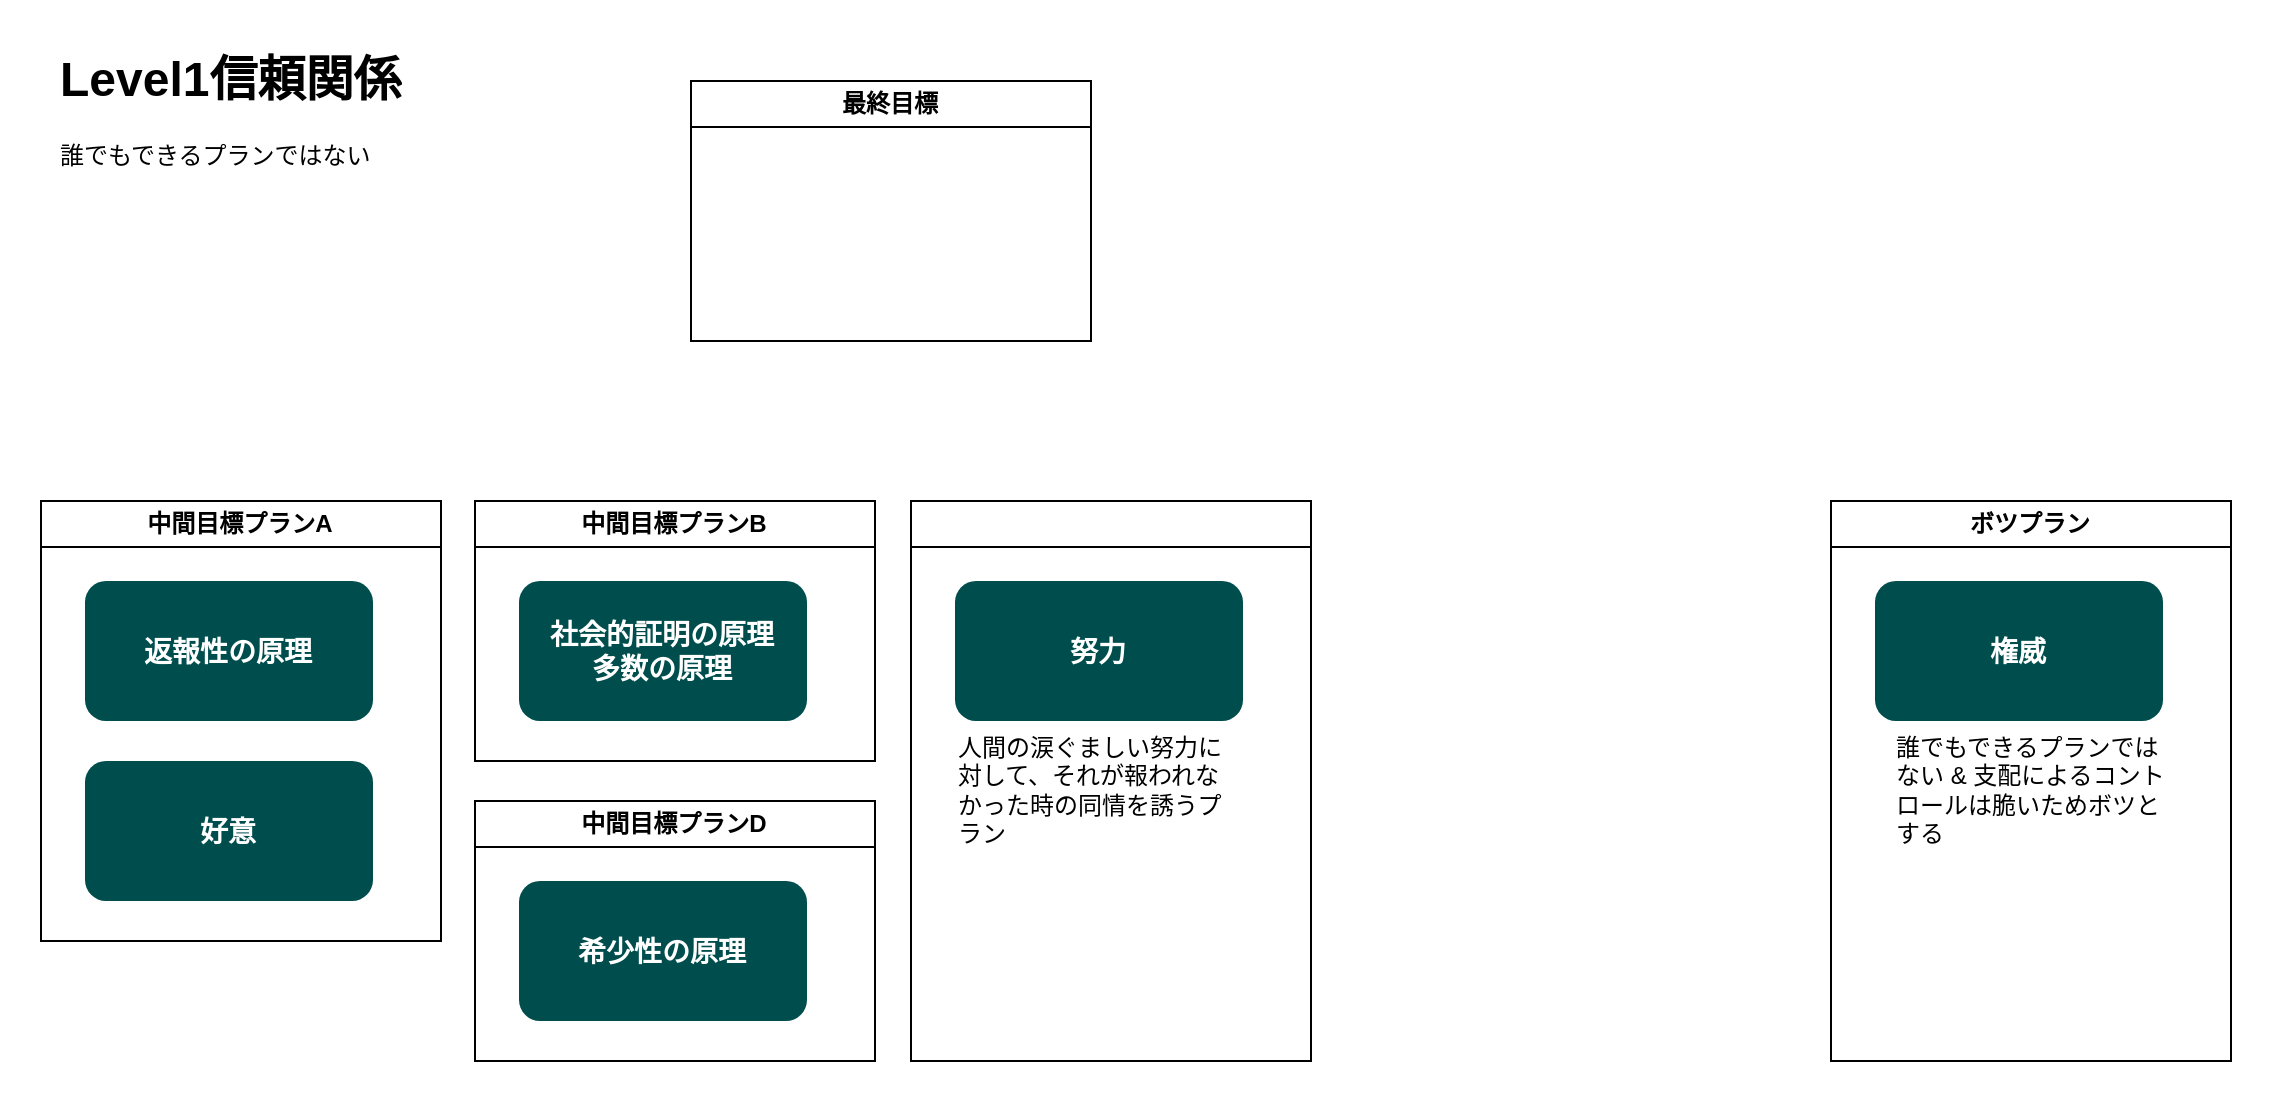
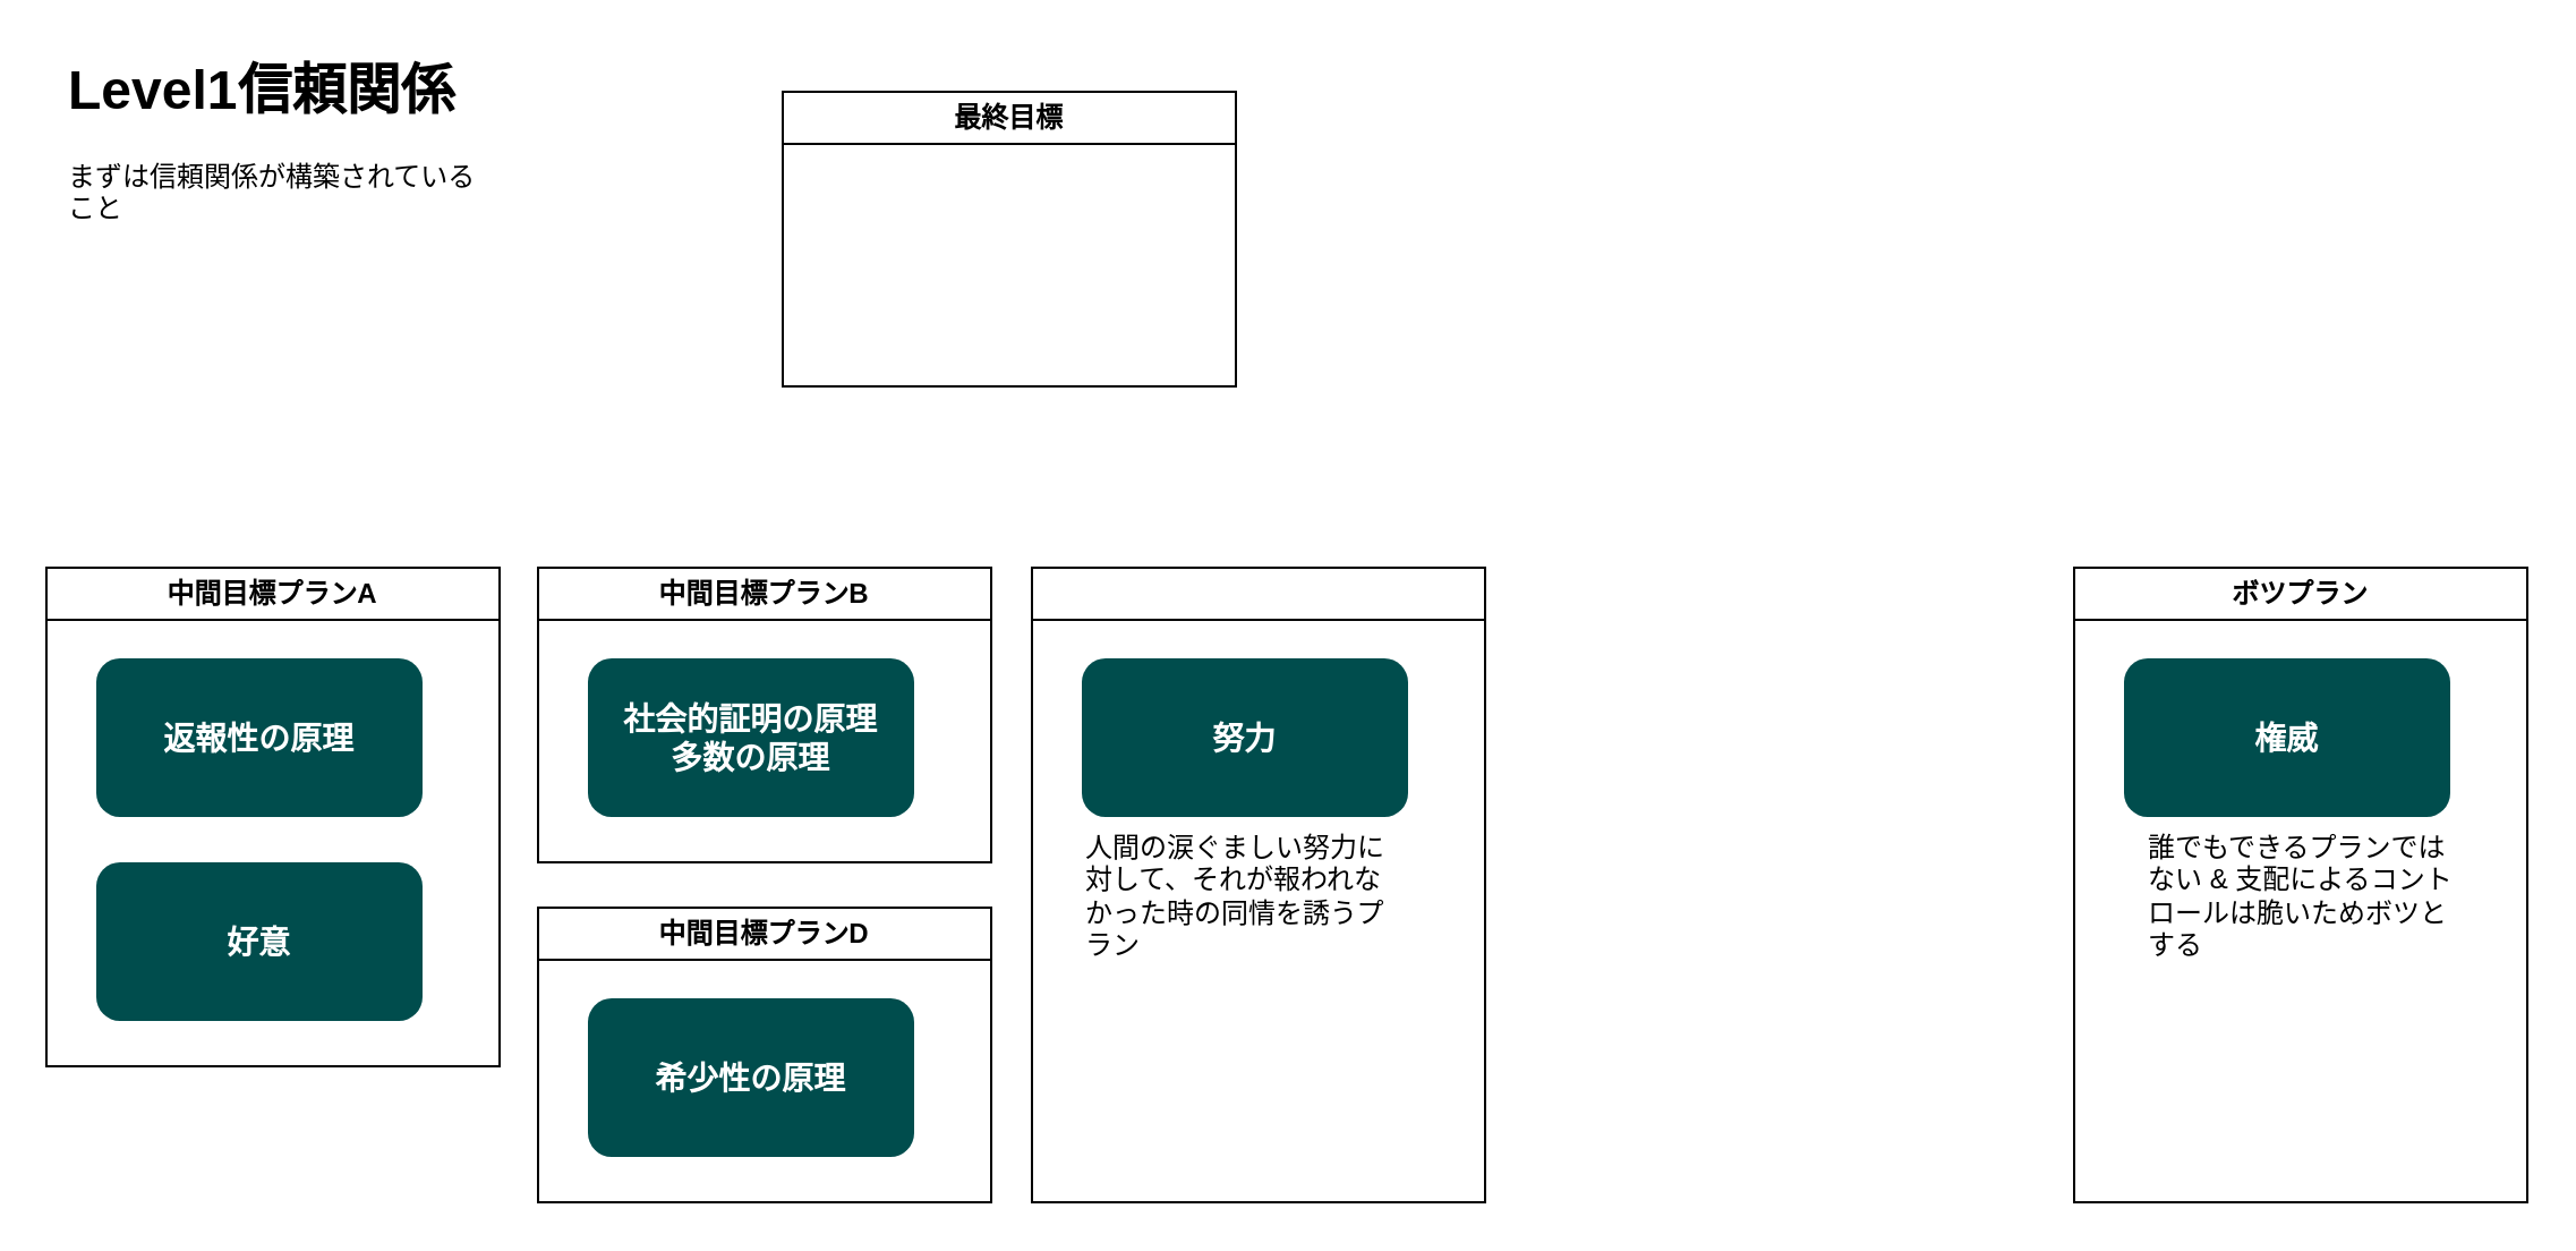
  <mxCell id="0" />
  <mxCell id="1" parent="0" />
- <mxCell id="2" value="&lt;h1&gt;Level1信頼関係&lt;/h1&gt;&lt;p&gt;誰でもできるプランではない&lt;/p&gt;" style="text;html=1;strokeColor=none;fillColor=none;spacing=5;spacingTop=-20;whiteSpace=wrap;overflow=hidden;rounded=0;" parent="1" vertex="1"><mxGeometry x="25" y="20" width="190" height="120" as="geometry" /></mxCell>
+ <mxCell id="2" value="&lt;h1&gt;Level1信頼関係&lt;/h1&gt;&lt;p&gt;まずは信頼関係が構築されていること&lt;/p&gt;" style="text;html=1;strokeColor=none;fillColor=none;spacing=5;spacingTop=-20;whiteSpace=wrap;overflow=hidden;rounded=0;" parent="1" vertex="1"><mxGeometry x="25" y="20" width="190" height="120" as="geometry" /></mxCell>
  <mxCell id="3" value="最終目標" style="swimlane;whiteSpace=wrap;html=1;fillColor=#FFFFFF;" parent="1" vertex="1"><mxGeometry x="345" y="40" width="200" height="130" as="geometry" /></mxCell>
  <mxCell id="4" value="中間目標プランA" style="swimlane;whiteSpace=wrap;html=1;fillColor=#FFFFFF;" parent="1" vertex="1"><mxGeometry x="20" y="250" width="200" height="220" as="geometry" /></mxCell>
  <mxCell id="5" value="好意" style="rounded=1;fillColor=#004D4D;strokeColor=none;shadow=0;gradientColor=none;fontStyle=1;fontColor=#FFFFFF;fontSize=14;" parent="4" vertex="1"><mxGeometry x="22" y="130" width="144" height="70" as="geometry" /></mxCell>
  <mxCell id="6" value="返報性の原理" style="rounded=1;fillColor=#004D4D;strokeColor=none;shadow=0;gradientColor=none;fontStyle=1;fontColor=#FFFFFF;fontSize=14;" parent="4" vertex="1"><mxGeometry x="22" y="40" width="144" height="70" as="geometry" /></mxCell>
  <mxCell id="7" value="中間目標プランB" style="swimlane;whiteSpace=wrap;html=1;fillColor=#FFFFFF;" parent="1" vertex="1"><mxGeometry x="237" y="250" width="200" height="130" as="geometry" /></mxCell>
  <mxCell id="8" value="社会的証明の原理&#10;多数の原理" style="rounded=1;fillColor=#004D4D;strokeColor=none;shadow=0;gradientColor=none;fontStyle=1;fontColor=#FFFFFF;fontSize=14;" parent="7" vertex="1"><mxGeometry x="22" y="40" width="144" height="70" as="geometry" /></mxCell>
  <mxCell id="9" value="ボツプラン" style="swimlane;whiteSpace=wrap;html=1;fillColor=#FFFFFF;" parent="1" vertex="1"><mxGeometry x="915" y="250" width="200" height="280" as="geometry" /></mxCell>
  <mxCell id="10" value="権威" style="rounded=1;fillColor=#004D4D;strokeColor=none;shadow=0;gradientColor=none;fontStyle=1;fontColor=#FFFFFF;fontSize=14;" parent="9" vertex="1"><mxGeometry x="22" y="40" width="144" height="70" as="geometry" /></mxCell>
  <mxCell id="11" value="誰でもできるプランではない &amp;amp; 支配によるコントロールは脆いためボツとする&lt;br&gt;" style="text;html=1;strokeColor=none;fillColor=none;align=left;verticalAlign=middle;whiteSpace=wrap;rounded=0;" vertex="1" parent="9"><mxGeometry x="31" y="120" width="138" height="50" as="geometry" /></mxCell>
  <mxCell id="12" value="中間目標プランD" style="swimlane;whiteSpace=wrap;html=1;fillColor=#FFFFFF;" parent="1" vertex="1"><mxGeometry x="237" y="400" width="200" height="130" as="geometry" /></mxCell>
  <mxCell id="13" value="希少性の原理" style="rounded=1;fillColor=#004D4D;strokeColor=none;shadow=0;gradientColor=none;fontStyle=1;fontColor=#FFFFFF;fontSize=14;" parent="12" vertex="1"><mxGeometry x="22" y="40" width="144" height="70" as="geometry" /></mxCell>
  <mxCell id="14" value="" style="swimlane;whiteSpace=wrap;html=1;fillColor=#FFFFFF;" parent="1" vertex="1"><mxGeometry x="455" y="250" width="200" height="280" as="geometry" /></mxCell>
  <mxCell id="15" value="努力" style="rounded=1;fillColor=#004D4D;strokeColor=none;shadow=0;gradientColor=none;fontStyle=1;fontColor=#FFFFFF;fontSize=14;" parent="14" vertex="1"><mxGeometry x="22" y="40" width="144" height="70" as="geometry" /></mxCell>
  <mxCell id="16" value="人間の涙ぐましい努力に対して、それが報われなかった時の同情を誘うプラン" style="text;html=1;strokeColor=none;fillColor=none;align=left;verticalAlign=middle;whiteSpace=wrap;rounded=0;" parent="14" vertex="1"><mxGeometry x="22" y="120" width="138" height="50" as="geometry" /></mxCell>
